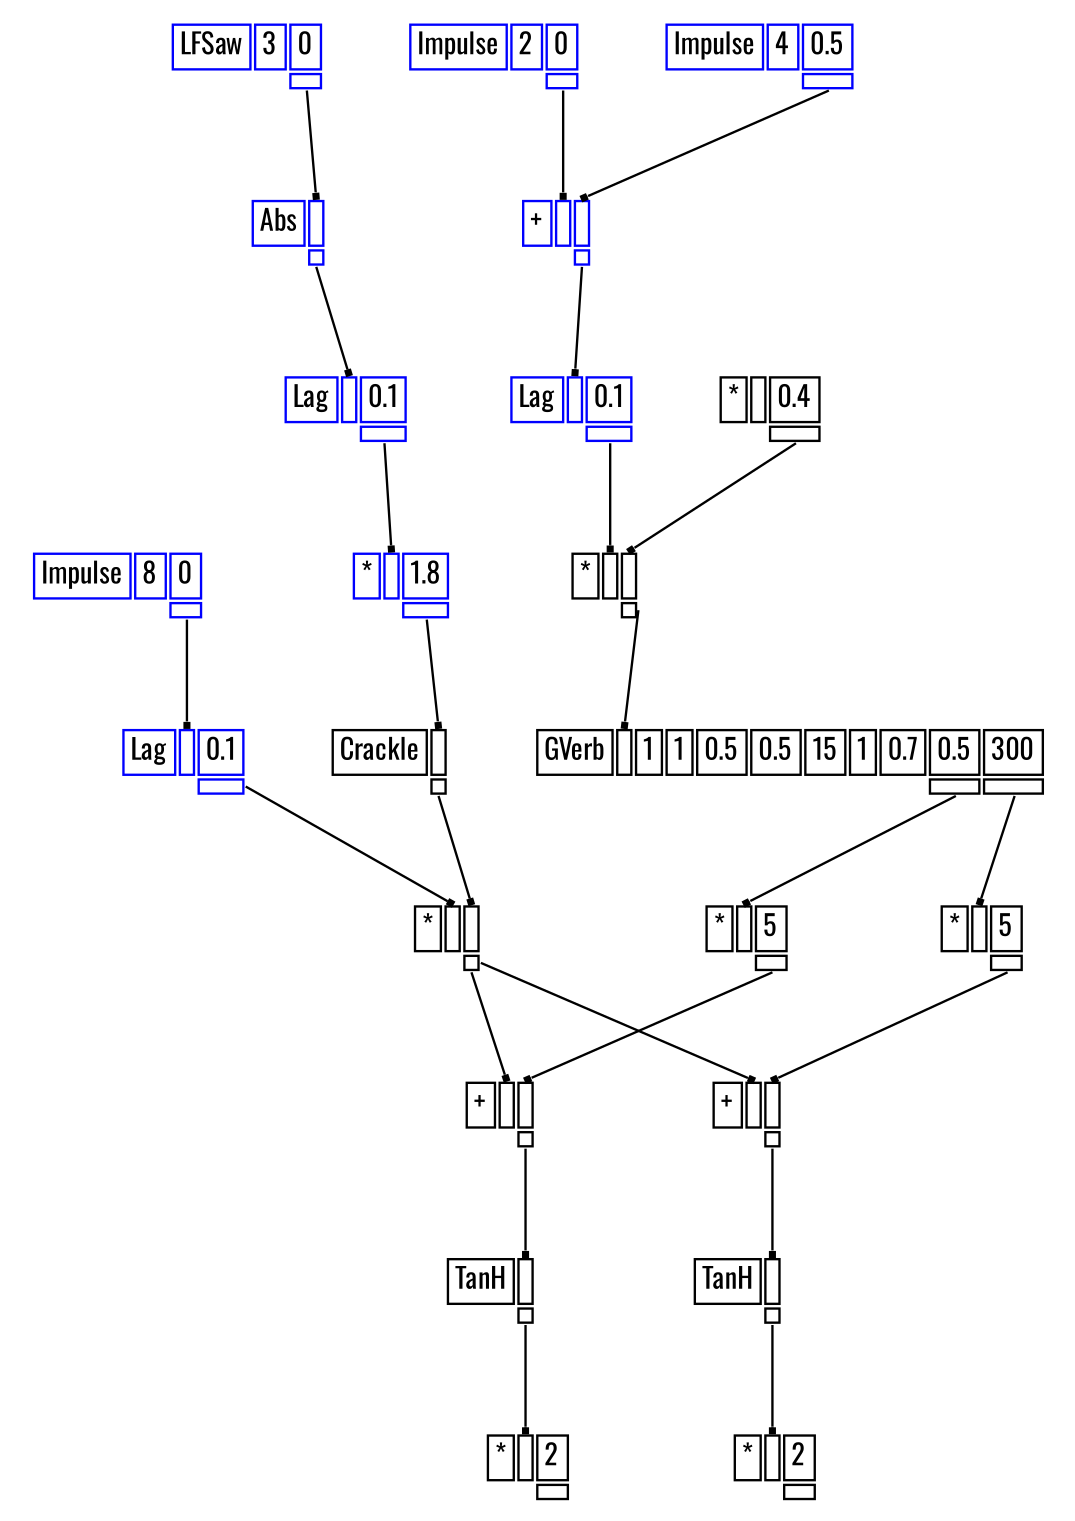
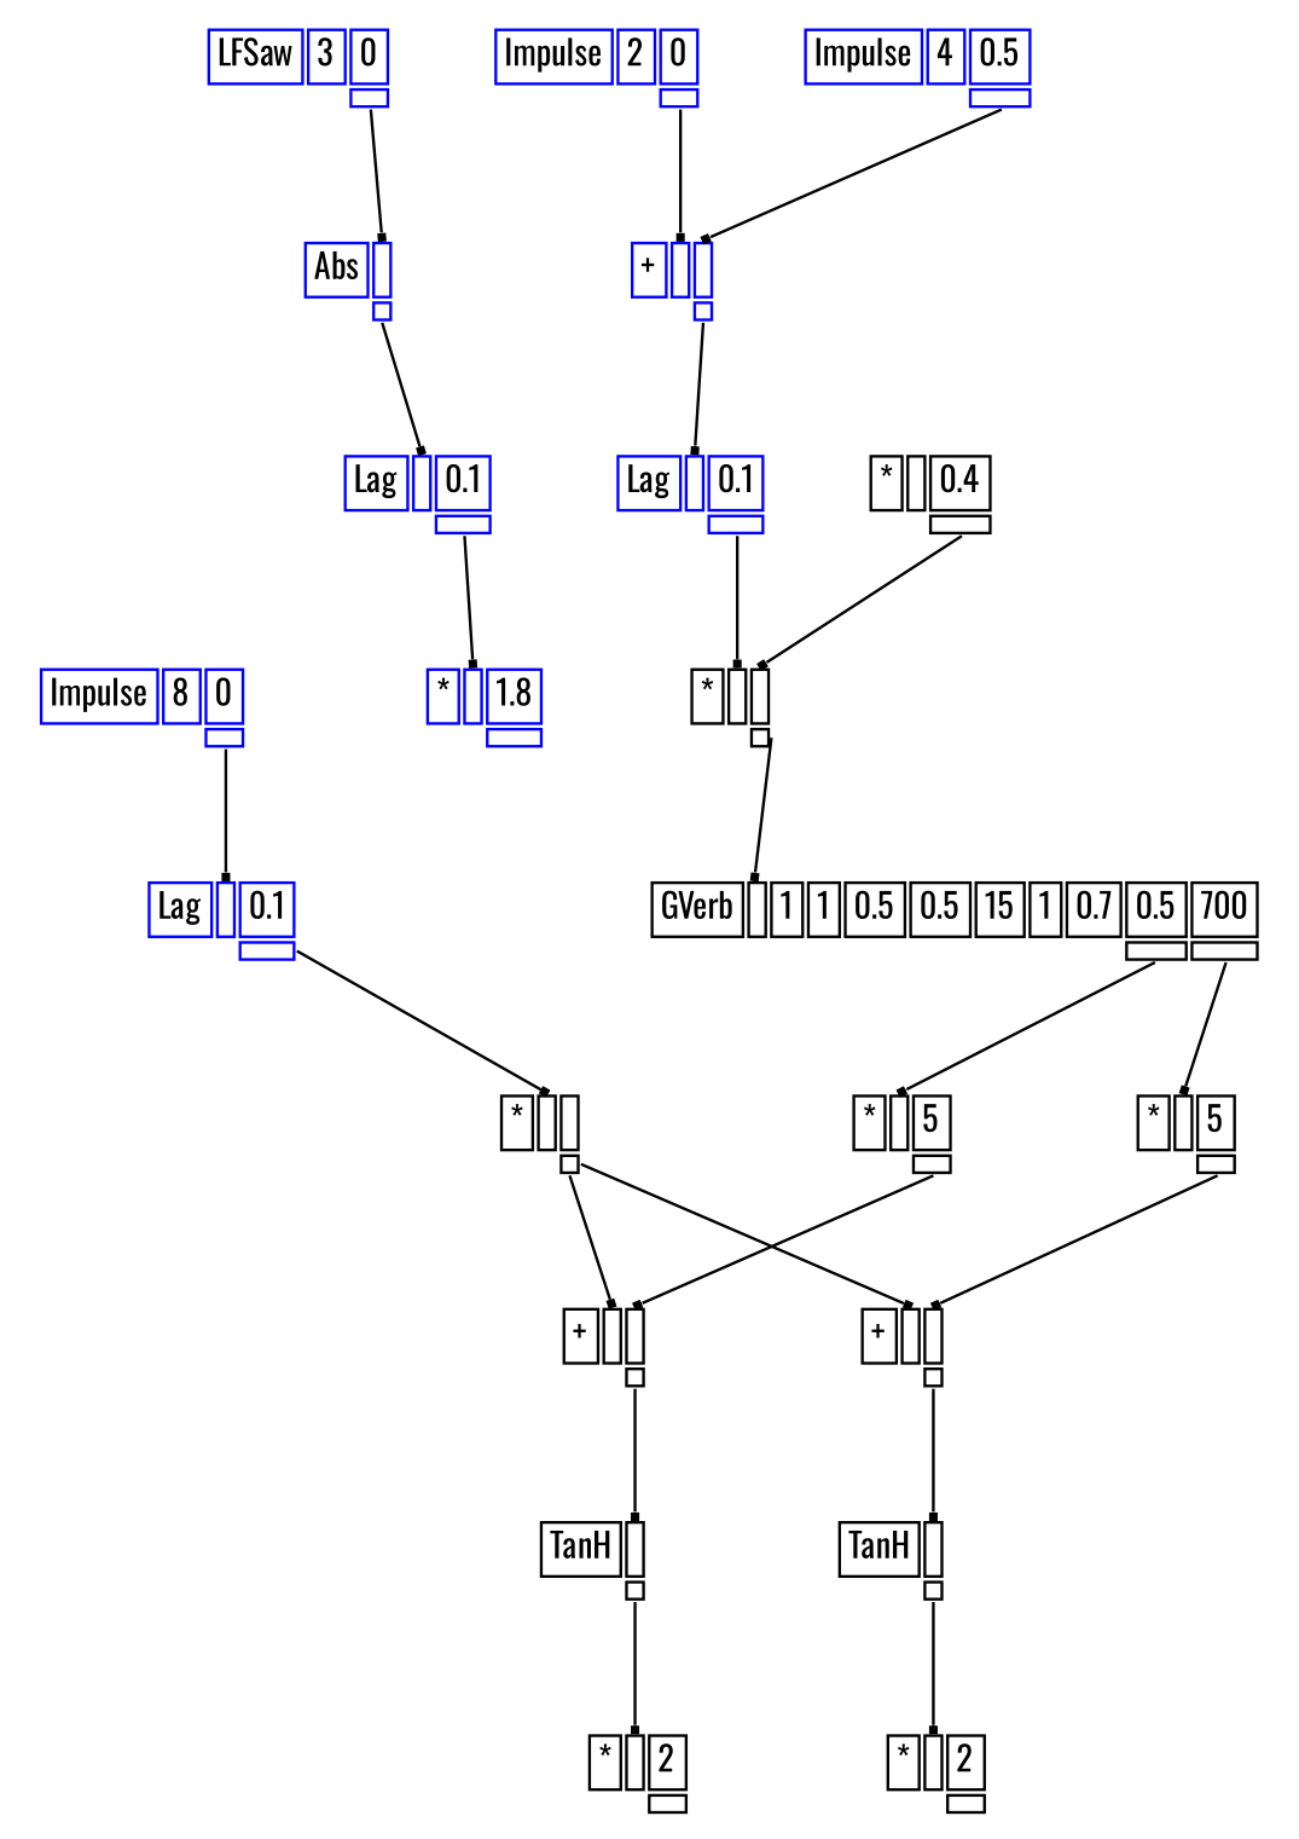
  digraph {
    fontname=Oswald
    splines=false
    node [color=black fontname=Oswald fontsize=12 shape=plaintext]
    edge [arrowhead=box arrowsize=0.25 fontname=Oswald headport=i_0 tailport=o_0]
    n1 [color=blue label=<<TABLE BORDER="0" CELLBORDER="1"><TR><TD>Impulse</TD><TD ID="u_2:K_0">8</TD><TD ID="u_2:K_1">0</TD></TR><TR><TD BORDER="0"></TD><TD BORDER="0"></TD><TD PORT="o_0" ID="u_2:o_0"></TD></TR></TABLE>>]
    n2 [color=blue label=<<TABLE BORDER="0" CELLBORDER="1"><TR><TD>Lag</TD><TD PORT="i_0" ID="u_4:i_0"></TD><TD ID="u_4:K_1">0.1</TD></TR><TR><TD BORDER="0"></TD><TD BORDER="0"></TD><TD PORT="o_0" ID="u_4:o_0"></TD></TR></TABLE>>]
    n3 [label=<<TABLE BORDER="0" CELLBORDER="1"><TR><TD>*</TD><TD PORT="i_0" ID="u_12:i_0"></TD><TD PORT="i_1" ID="u_12:i_1"></TD></TR><TR><TD BORDER="0"></TD><TD BORDER="0"></TD><TD PORT="o_0" ID="u_12:o_0"></TD></TR></TABLE>>]
    n4 [label=<<TABLE BORDER="0" CELLBORDER="1"><TR><TD>+</TD><TD PORT="i_0" ID="u_34:i_0"></TD><TD PORT="i_1" ID="u_34:i_1"></TD></TR><TR><TD BORDER="0"></TD><TD BORDER="0"></TD><TD PORT="o_0" ID="u_34:o_0"></TD></TR></TABLE>>]
    n5 [label=<<TABLE BORDER="0" CELLBORDER="1"><TR><TD>+</TD><TD PORT="i_0" ID="u_39:i_0"></TD><TD PORT="i_1" ID="u_39:i_1"></TD></TR><TR><TD BORDER="0"></TD><TD BORDER="0"></TD><TD PORT="o_0" ID="u_39:o_0"></TD></TR></TABLE>>]
    n6 [color=blue label=<<TABLE BORDER="0" CELLBORDER="1"><TR><TD>LFSaw</TD><TD ID="u_6:K_0">3</TD><TD ID="u_6:K_1">0</TD></TR><TR><TD BORDER="0"></TD><TD BORDER="0"></TD><TD PORT="o_0" ID="u_6:o_0"></TD></TR></TABLE>>]
    n7 [color=blue label=<<TABLE BORDER="0" CELLBORDER="1"><TR><TD>Abs</TD><TD PORT="i_0" ID="u_7:i_0"></TD></TR><TR><TD BORDER="0"></TD><TD PORT="o_0" ID="u_7:o_0"></TD></TR></TABLE>>]
    n8 [color=blue label=<<TABLE BORDER="0" CELLBORDER="1"><TR><TD>Lag</TD><TD PORT="i_0" ID="u_8:i_0"></TD><TD ID="u_8:K_1">0.1</TD></TR><TR><TD BORDER="0"></TD><TD BORDER="0"></TD><TD PORT="o_0" ID="u_8:o_0"></TD></TR></TABLE>>]
    n9 [color=blue label=<<TABLE BORDER="0" CELLBORDER="1"><TR><TD>*</TD><TD PORT="i_0" ID="u_10:i_0"></TD><TD ID="u_10:K_1">1.8</TD></TR><TR><TD BORDER="0"></TD><TD BORDER="0"></TD><TD PORT="o_0" ID="u_10:o_0"></TD></TR></TABLE>>]
-   n10 [label=<<TABLE BORDER="0" CELLBORDER="1"><TR><TD>Crackle</TD><TD PORT="i_0" ID="u_11:i_0"></TD></TR><TR><TD BORDER="0"></TD><TD PORT="o_0" ID="u_11:o_0"></TD></TR></TABLE>>]
    n11 [label=<<TABLE BORDER="0" CELLBORDER="1"><TR><TD>TanH</TD><TD PORT="i_0" ID="u_35:i_0"></TD></TR><TR><TD BORDER="0"></TD><TD PORT="o_0" ID="u_35:o_0"></TD></TR></TABLE>>]
    n12 [label=<<TABLE BORDER="0" CELLBORDER="1"><TR><TD>TanH</TD><TD PORT="i_0" ID="u_40:i_0"></TD></TR><TR><TD BORDER="0"></TD><TD PORT="o_0" ID="u_40:o_0"></TD></TR></TABLE>>]
    n13 [color=blue label=<<TABLE BORDER="0" CELLBORDER="1"><TR><TD>Impulse</TD><TD ID="u_14:K_0">2</TD><TD ID="u_14:K_1">0</TD></TR><TR><TD BORDER="0"></TD><TD BORDER="0"></TD><TD PORT="o_0" ID="u_14:o_0"></TD></TR></TABLE>>]
    n14 [color=blue label=<<TABLE BORDER="0" CELLBORDER="1"><TR><TD>+</TD><TD PORT="i_0" ID="u_18:i_0"></TD><TD PORT="i_1" ID="u_18:i_1"></TD></TR><TR><TD BORDER="0"></TD><TD BORDER="0"></TD><TD PORT="o_0" ID="u_18:o_0"></TD></TR></TABLE>>]
    n15 [color=blue label=<<TABLE BORDER="0" CELLBORDER="1"><TR><TD>Lag</TD><TD PORT="i_0" ID="u_19:i_0"></TD><TD ID="u_19:K_1">0.1</TD></TR><TR><TD BORDER="0"></TD><TD BORDER="0"></TD><TD PORT="o_0" ID="u_19:o_0"></TD></TR></TABLE>>]
    n16 [color=blue label=<<TABLE BORDER="0" CELLBORDER="1"><TR><TD>Impulse</TD><TD ID="u_17:K_0">4</TD><TD ID="u_17:K_1">0.5</TD></TR><TR><TD BORDER="0"></TD><TD BORDER="0"></TD><TD PORT="o_0" ID="u_17:o_0"></TD></TR></TABLE>>]
    n17 [label=<<TABLE BORDER="0" CELLBORDER="1"><TR><TD>*</TD><TD PORT="i_0" ID="u_25:i_0"></TD><TD PORT="i_1" ID="u_25:i_1"></TD></TR><TR><TD BORDER="0"></TD><TD BORDER="0"></TD><TD PORT="o_0" ID="u_25:o_0"></TD></TR></TABLE>>]
-   n18 [label=<<TABLE BORDER="0" CELLBORDER="1"><TR><TD>GVerb</TD><TD PORT="i_0" ID="u_30:i_0"></TD><TD ID="u_30:K_1">1</TD><TD ID="u_30:K_2">1</TD><TD ID="u_30:K_3">0.5</TD><TD ID="u_30:K_4">0.5</TD><TD ID="u_30:K_5">15</TD><TD ID="u_30:K_6">1</TD><TD ID="u_30:K_7">0.7</TD><TD ID="u_30:K_8">0.5</TD><TD ID="u_30:K_9">300</TD></TR><TR><TD BORDER="0"></TD><TD BORDER="0"></TD><TD BORDER="0"></TD><TD BORDER="0"></TD><TD BORDER="0"></TD><TD BORDER="0"></TD><TD BORDER="0"></TD><TD BORDER="0"></TD><TD BORDER="0"></TD><TD PORT="o_0" ID="u_30:o_0"></TD><TD PORT="o_1" ID="u_30:o_1"></TD></TR></TABLE>>]
+   n18 [label=<<TABLE BORDER="0" CELLBORDER="1"><TR><TD>GVerb</TD><TD PORT="i_0" ID="u_30:i_0"></TD><TD ID="u_30:K_1">1</TD><TD ID="u_30:K_2">1</TD><TD ID="u_30:K_3">0.5</TD><TD ID="u_30:K_4">0.5</TD><TD ID="u_30:K_5">15</TD><TD ID="u_30:K_6">1</TD><TD ID="u_30:K_7">0.7</TD><TD ID="u_30:K_8">0.5</TD><TD ID="u_30:K_9">700</TD></TR><TR><TD BORDER="0"></TD><TD BORDER="0"></TD><TD BORDER="0"></TD><TD BORDER="0"></TD><TD BORDER="0"></TD><TD BORDER="0"></TD><TD BORDER="0"></TD><TD BORDER="0"></TD><TD BORDER="0"></TD><TD PORT="o_0" ID="u_30:o_0"></TD><TD PORT="o_1" ID="u_30:o_1"></TD></TR></TABLE>>]
    n19 [label=<<TABLE BORDER="0" CELLBORDER="1"><TR><TD>*</TD><TD PORT="i_0" ID="u_24:i_0"></TD><TD ID="u_24:K_1">0.4</TD></TR><TR><TD BORDER="0"></TD><TD BORDER="0"></TD><TD PORT="o_0" ID="u_24:o_0"></TD></TR></TABLE>>]
    n20 [label=<<TABLE BORDER="0" CELLBORDER="1"><TR><TD>*</TD><TD PORT="i_0" ID="u_33:i_0"></TD><TD ID="u_33:K_1">5</TD></TR><TR><TD BORDER="0"></TD><TD BORDER="0"></TD><TD PORT="o_0" ID="u_33:o_0"></TD></TR></TABLE>>]
    n21 [label=<<TABLE BORDER="0" CELLBORDER="1"><TR><TD>*</TD><TD PORT="i_0" ID="u_38:i_0"></TD><TD ID="u_38:K_1">5</TD></TR><TR><TD BORDER="0"></TD><TD BORDER="0"></TD><TD PORT="o_0" ID="u_38:o_0"></TD></TR></TABLE>>]
    n22 [label=<<TABLE BORDER="0" CELLBORDER="1"><TR><TD>*</TD><TD PORT="i_0" ID="u_36:i_0"></TD><TD ID="u_36:K_1">2</TD></TR><TR><TD BORDER="0"></TD><TD BORDER="0"></TD><TD PORT="o_0" ID="u_36:o_0"></TD></TR></TABLE>>]
    n23 [label=<<TABLE BORDER="0" CELLBORDER="1"><TR><TD>*</TD><TD PORT="i_0" ID="u_41:i_0"></TD><TD ID="u_41:K_1">2</TD></TR><TR><TD BORDER="0"></TD><TD BORDER="0"></TD><TD PORT="o_0" ID="u_41:o_0"></TD></TR></TABLE>>]
    n1 -> n2
    n2 -> n3
    n3 -> n4
    n3 -> n5
    n4 -> n11
    n5 -> n12
    n6 -> n7
    n7 -> n8
    n8 -> n9
-   n9 -> n10
-   n10 -> n3 [headport=i_1]
    n11 -> n22
    n12 -> n23
    n13 -> n14
    n14 -> n15
    n15 -> n17
    n16 -> n14 [headport=i_1]
    n17 -> n18
    n18 -> n20 [tailport=o_1]
    n18 -> n21
    n19 -> n17 [headport=i_1]
    n20 -> n4 [headport=i_1]
    n21 -> n5 [headport=i_1]
  }
